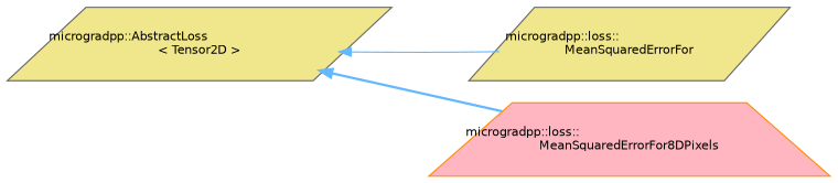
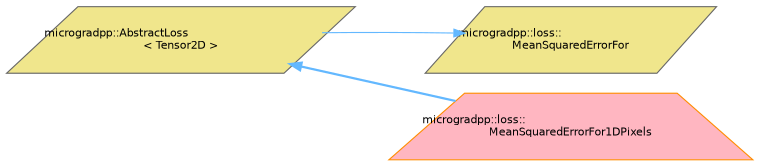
  digraph {
    rankdir=LR
    node [color=gray40 fillcolor=khaki fontname=Helvetica fontsize=10 shape=parallelogram style=filled]
    edge [color=steelblue1 dir=back fontname=Helvetica fontsize=10 labelfontname=Helvetica labelfontsize=10]
    n1 [height=0.2 label="microgradpp::AbstractLoss\l\< Tensor2D \>" width=0.4]
    n2 [height=0.2 label="microgradpp::loss::\lMeanSquaredErrorFor" width=0.4]
-   n3 [color=darkorange fillcolor=lightpink height=0.2 label="microgradpp::loss::\lMeanSquaredErrorFor8DPixels" shape=trapezium width=0.4]
-   n1 -> n2 [style=solid]
+   n3 [color=darkorange fillcolor=lightpink height=0.2 label="microgradpp::loss::\lMeanSquaredErrorFor1DPixels" shape=trapezium width=0.4]
+   n2 -> n1 [style=solid]
    n1 -> n3 [style=bold]
  }
